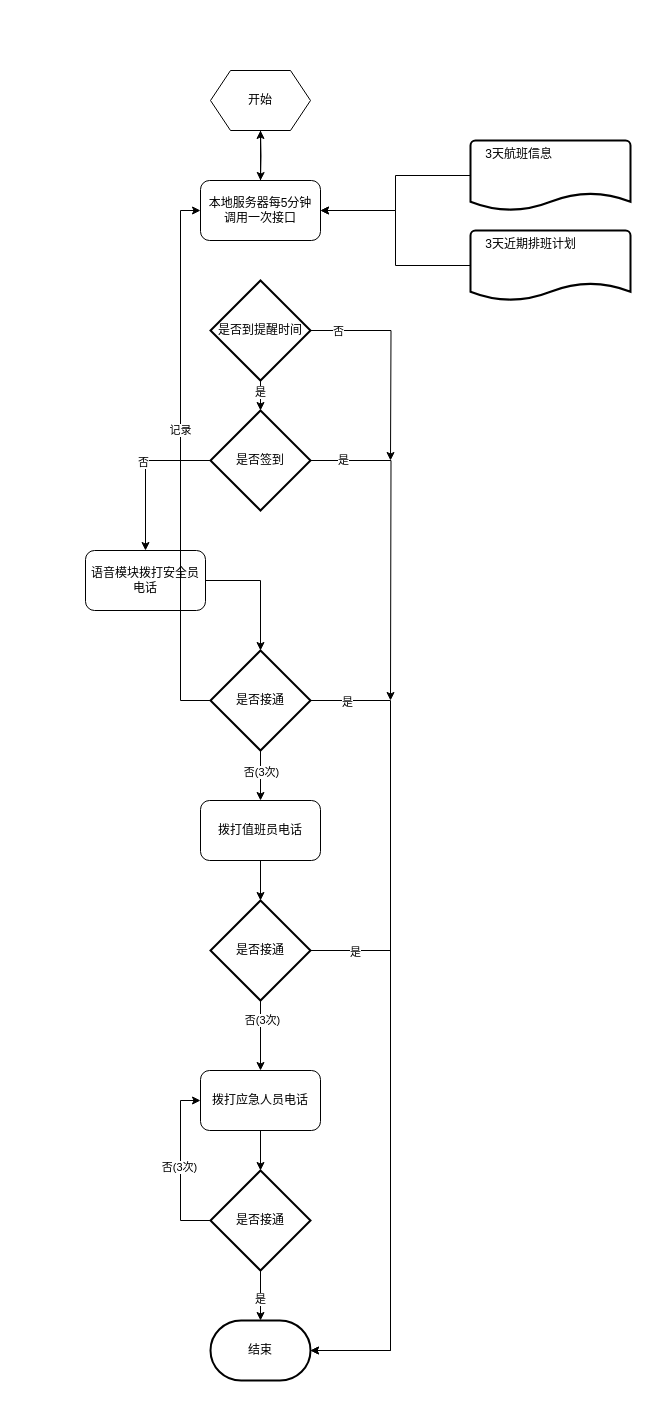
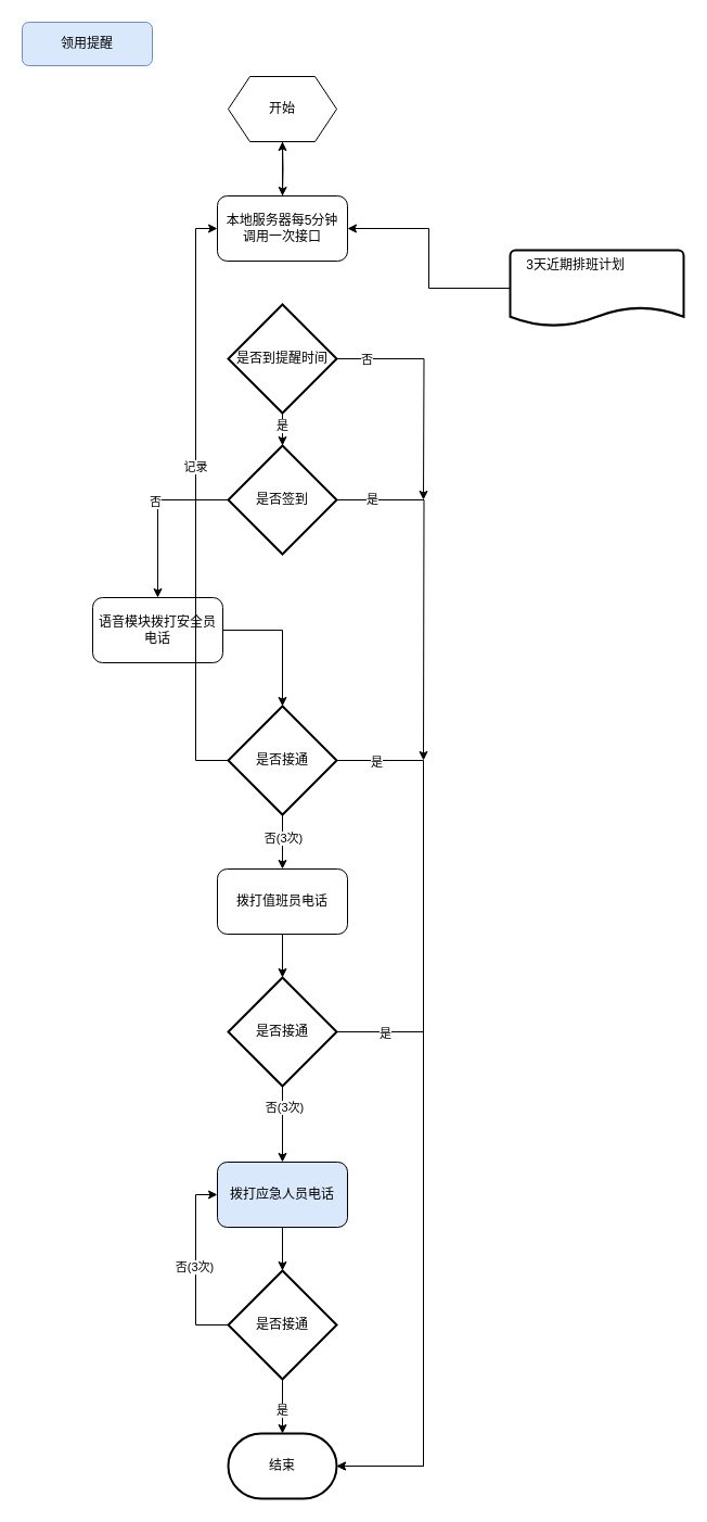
  <mxCell id="0" />
  <mxCell id="1" parent="0" />
  <mxCell id="2" style="edgeStyle=orthogonalEdgeStyle;rounded=0;orthogonalLoop=1;jettySize=auto;html=1;" edge="1" parent="1" target="5"><mxGeometry relative="1" as="geometry"><mxPoint x="260" y="130" as="sourcePoint" /></mxGeometry></mxCell>
+ <mxCell id="3" value="领用提醒" style="rounded=1;whiteSpace=wrap;html=1;fontSize=12;glass=0;strokeWidth=1;shadow=0;fillColor=#dae8fc;strokeColor=#6c8ebf;" vertex="1" parent="1"><mxGeometry y="20" width="120" height="40" as="geometry" x="20" /></mxCell>
  <mxCell id="4" value="" style="edgeStyle=orthogonalEdgeStyle;rounded=0;orthogonalLoop=1;jettySize=auto;html=1;" edge="1" parent="1" source="5" target="44"><mxGeometry relative="1" as="geometry" /></mxCell>
  <mxCell id="5" value="本地服务器每5分钟&lt;br&gt;调用一次接口" style="rounded=1;whiteSpace=wrap;html=1;" vertex="1" parent="1"><mxGeometry x="200" y="180" width="120" height="60" as="geometry" /></mxCell>
- <mxCell id="6" style="edgeStyle=orthogonalEdgeStyle;rounded=0;orthogonalLoop=1;jettySize=auto;html=1;entryX=1;entryY=0.5;entryDx=0;entryDy=0;" edge="1" parent="1" source="7" target="5"><mxGeometry relative="1" as="geometry" /></mxCell>
- <mxCell id="7" value="    3天航班信息&#10;&#10;&#10;" style="strokeWidth=2;shape=mxgraph.flowchart.document2;size=0.25;align=left;whiteSpace=wrap;labelBackgroundColor=none;labelBorderColor=none;verticalAlign=top;" vertex="1" parent="1"><mxGeometry x="470" y="140" width="160" height="70" as="geometry" /></mxCell>
  <mxCell id="8" value="" style="edgeStyle=orthogonalEdgeStyle;rounded=0;orthogonalLoop=1;jettySize=auto;html=1;" edge="1" parent="1" source="9" target="17"><mxGeometry relative="1" as="geometry" /></mxCell>
  <mxCell id="9" value="语音模块拨打安全员电话" style="rounded=1;whiteSpace=wrap;html=1;" vertex="1" parent="1"><mxGeometry x="85" y="550" width="120" height="60" as="geometry" /></mxCell>
  <mxCell id="10" style="edgeStyle=orthogonalEdgeStyle;rounded=0;orthogonalLoop=1;jettySize=auto;html=1;strokeColor=default;startArrow=none;startFill=0;" edge="1" parent="1" source="12"><mxGeometry relative="1" as="geometry"><mxPoint x="390" y="460" as="targetPoint" /></mxGeometry></mxCell>
  <mxCell id="11" value="否" style="edgeLabel;html=1;align=center;verticalAlign=middle;resizable=0;points=[];" vertex="1" connectable="0" parent="10"><mxGeometry x="-0.746" relative="1" as="geometry"><mxPoint as="offset" /></mxGeometry></mxCell>
  <mxCell id="12" value="是否到提醒时间" style="strokeWidth=2;html=1;shape=mxgraph.flowchart.decision;whiteSpace=wrap;" vertex="1" parent="1"><mxGeometry x="210" y="280" width="100" height="100" as="geometry" /></mxCell>
  <mxCell id="13" style="edgeStyle=orthogonalEdgeStyle;rounded=0;orthogonalLoop=1;jettySize=auto;html=1;entryX=0;entryY=0.5;entryDx=0;entryDy=0;" edge="1" parent="1" source="17" target="5"><mxGeometry relative="1" as="geometry"><Array as="points"><mxPoint x="180" y="700" /><mxPoint x="180" y="210" /></Array></mxGeometry></mxCell>
  <mxCell id="14" value="记录" style="edgeLabel;html=1;align=center;verticalAlign=middle;resizable=0;points=[];" vertex="1" connectable="0" parent="13"><mxGeometry x="0.114" y="1" relative="1" as="geometry"><mxPoint as="offset" /></mxGeometry></mxCell>
  <mxCell id="15" value="" style="edgeStyle=orthogonalEdgeStyle;rounded=0;orthogonalLoop=1;jettySize=auto;html=1;" edge="1" parent="1" source="17" target="19"><mxGeometry relative="1" as="geometry" /></mxCell>
  <mxCell id="16" value="否(3次)" style="edgeLabel;html=1;align=center;verticalAlign=middle;resizable=0;points=[];" vertex="1" connectable="0" parent="15"><mxGeometry x="-0.16" relative="1" as="geometry"><mxPoint as="offset" /></mxGeometry></mxCell>
  <mxCell id="17" value="是否接通" style="strokeWidth=2;html=1;shape=mxgraph.flowchart.decision;whiteSpace=wrap;" vertex="1" parent="1"><mxGeometry x="210" y="650" width="100" height="100" as="geometry" /></mxCell>
  <mxCell id="18" value="" style="edgeStyle=orthogonalEdgeStyle;rounded=0;orthogonalLoop=1;jettySize=auto;html=1;" edge="1" parent="1" source="19" target="24"><mxGeometry relative="1" as="geometry" /></mxCell>
  <mxCell id="19" value="拨打值班员电话" style="rounded=1;whiteSpace=wrap;html=1;" vertex="1" parent="1"><mxGeometry x="200" y="800" width="120" height="60" as="geometry" /></mxCell>
  <mxCell id="20" value="" style="edgeStyle=orthogonalEdgeStyle;rounded=0;orthogonalLoop=1;jettySize=auto;html=1;" edge="1" parent="1" source="24" target="26"><mxGeometry relative="1" as="geometry" /></mxCell>
  <mxCell id="21" value="否(3次)" style="edgeLabel;html=1;align=center;verticalAlign=middle;resizable=0;points=[];" vertex="1" connectable="0" parent="20"><mxGeometry x="-0.45" y="1" relative="1" as="geometry"><mxPoint as="offset" /></mxGeometry></mxCell>
  <mxCell id="22" style="edgeStyle=orthogonalEdgeStyle;rounded=0;orthogonalLoop=1;jettySize=auto;html=1;entryX=1;entryY=0.5;entryDx=0;entryDy=0;entryPerimeter=0;" edge="1" parent="1" source="24" target="32"><mxGeometry relative="1" as="geometry"><mxPoint x="390" y="1230" as="targetPoint" /><Array as="points"><mxPoint x="390" y="950" /><mxPoint x="390" y="1350" /></Array></mxGeometry></mxCell>
  <mxCell id="23" value="是" style="edgeLabel;html=1;align=center;verticalAlign=middle;resizable=0;points=[];" vertex="1" connectable="0" parent="22"><mxGeometry x="-0.844" y="-1" relative="1" as="geometry"><mxPoint as="offset" /></mxGeometry></mxCell>
  <mxCell id="24" value="是否接通" style="strokeWidth=2;html=1;shape=mxgraph.flowchart.decision;whiteSpace=wrap;" vertex="1" parent="1"><mxGeometry x="210" y="900" width="100" height="100" as="geometry" /></mxCell>
  <mxCell id="25" value="" style="edgeStyle=orthogonalEdgeStyle;rounded=0;orthogonalLoop=1;jettySize=auto;html=1;" edge="1" parent="1" source="26" target="31"><mxGeometry relative="1" as="geometry" /></mxCell>
- <mxCell id="26" value="拨打应急人员电话" style="rounded=1;whiteSpace=wrap;html=1;" vertex="1" parent="1"><mxGeometry x="200" y="1070" width="120" height="60" as="geometry" /></mxCell>
+ <mxCell id="26" value="拨打应急人员电话" style="rounded=1;whiteSpace=wrap;html=1;fillColor=#dae8fc;" vertex="1" parent="1"><mxGeometry x="200" y="1070" width="120" height="60" as="geometry" /></mxCell>
  <mxCell id="27" style="edgeStyle=orthogonalEdgeStyle;rounded=0;orthogonalLoop=1;jettySize=auto;html=1;entryX=0;entryY=0.5;entryDx=0;entryDy=0;exitX=0;exitY=0.5;exitDx=0;exitDy=0;exitPerimeter=0;" edge="1" parent="1" source="31" target="26"><mxGeometry relative="1" as="geometry"><mxPoint x="200" y="1220" as="sourcePoint" /></mxGeometry></mxCell>
  <mxCell id="28" value="否(3次)" style="edgeLabel;html=1;align=center;verticalAlign=middle;resizable=0;points=[];" vertex="1" connectable="0" parent="27"><mxGeometry x="-0.012" y="2" relative="1" as="geometry"><mxPoint as="offset" /></mxGeometry></mxCell>
  <mxCell id="29" value="" style="edgeStyle=orthogonalEdgeStyle;rounded=0;orthogonalLoop=1;jettySize=auto;html=1;" edge="1" parent="1" source="31" target="32"><mxGeometry relative="1" as="geometry" /></mxCell>
  <mxCell id="30" value="是" style="edgeLabel;html=1;align=center;verticalAlign=middle;resizable=0;points=[];" vertex="1" connectable="0" parent="29"><mxGeometry x="0.12" y="-1" relative="1" as="geometry"><mxPoint as="offset" /></mxGeometry></mxCell>
  <mxCell id="31" value="是否接通" style="strokeWidth=2;html=1;shape=mxgraph.flowchart.decision;whiteSpace=wrap;" vertex="1" parent="1"><mxGeometry x="210" y="1170" width="100" height="100" as="geometry" /></mxCell>
  <mxCell id="32" value="结束" style="strokeWidth=2;html=1;shape=mxgraph.flowchart.terminator;whiteSpace=wrap;" vertex="1" parent="1"><mxGeometry x="210" y="1320" width="100" height="60" as="geometry" /></mxCell>
  <mxCell id="33" style="edgeStyle=orthogonalEdgeStyle;rounded=0;orthogonalLoop=1;jettySize=auto;html=1;entryX=1;entryY=0.5;entryDx=0;entryDy=0;entryPerimeter=0;" edge="1" parent="1" source="17" target="32"><mxGeometry relative="1" as="geometry"><Array as="points"><mxPoint x="390" y="700" /><mxPoint x="390" y="1350" /></Array></mxGeometry></mxCell>
  <mxCell id="34" value="是" style="edgeLabel;html=1;align=center;verticalAlign=middle;resizable=0;points=[];" vertex="1" connectable="0" parent="33"><mxGeometry x="-0.912" y="-1" relative="1" as="geometry"><mxPoint as="offset" /></mxGeometry></mxCell>
  <mxCell id="35" style="edgeStyle=orthogonalEdgeStyle;rounded=0;orthogonalLoop=1;jettySize=auto;html=1;entryX=1;entryY=0.5;entryDx=0;entryDy=0;" edge="1" parent="1" source="36" target="5"><mxGeometry relative="1" as="geometry" /></mxCell>
  <mxCell id="36" value="&lt;span style=&quot;&quot;&gt;&lt;span style=&quot;&quot;&gt;&amp;nbsp;&amp;nbsp;&amp;nbsp;&amp;nbsp;&lt;/span&gt;&lt;/span&gt;3天近期排班计划&lt;br&gt;" style="strokeWidth=2;html=1;shape=mxgraph.flowchart.document2;whiteSpace=wrap;size=0.25;verticalAlign=top;align=left;" vertex="1" parent="1"><mxGeometry x="470" y="230" width="160" height="70" as="geometry" /></mxCell>
  <mxCell id="37" value="" style="edgeStyle=orthogonalEdgeStyle;rounded=0;orthogonalLoop=1;jettySize=auto;html=1;" edge="1" parent="1" source="41" target="9"><mxGeometry relative="1" as="geometry" /></mxCell>
  <mxCell id="38" value="否" style="edgeLabel;html=1;align=center;verticalAlign=middle;resizable=0;points=[];" vertex="1" connectable="0" parent="37"><mxGeometry x="-0.15" y="-3" relative="1" as="geometry"><mxPoint as="offset" /></mxGeometry></mxCell>
  <mxCell id="39" style="rounded=0;orthogonalLoop=1;jettySize=auto;html=1;edgeStyle=orthogonalEdgeStyle;" edge="1" parent="1" source="41"><mxGeometry relative="1" as="geometry"><mxPoint x="390" y="700" as="targetPoint" /></mxGeometry></mxCell>
  <mxCell id="40" value="是" style="edgeLabel;html=1;align=center;verticalAlign=middle;resizable=0;points=[];" vertex="1" connectable="0" parent="39"><mxGeometry x="-0.8" y="1" relative="1" as="geometry"><mxPoint as="offset" /></mxGeometry></mxCell>
  <mxCell id="41" value="是否签到" style="strokeWidth=2;html=1;shape=mxgraph.flowchart.decision;whiteSpace=wrap;" vertex="1" parent="1"><mxGeometry x="210" y="410" width="100" height="100" as="geometry" /></mxCell>
  <mxCell id="42" style="edgeStyle=orthogonalEdgeStyle;rounded=0;orthogonalLoop=1;jettySize=auto;html=1;exitX=0.5;exitY=1;exitDx=0;exitDy=0;exitPerimeter=0;entryX=0.5;entryY=0;entryDx=0;entryDy=0;entryPerimeter=0;" edge="1" parent="1" source="12" target="41"><mxGeometry relative="1" as="geometry" /></mxCell>
  <mxCell id="43" value="是" style="edgeLabel;html=1;align=center;verticalAlign=middle;resizable=0;points=[];" vertex="1" connectable="0" parent="42"><mxGeometry x="-0.25" y="-1" relative="1" as="geometry"><mxPoint as="offset" /></mxGeometry></mxCell>
  <mxCell id="44" value="开始" style="shape=hexagon;perimeter=hexagonPerimeter2;whiteSpace=wrap;html=1;fixedSize=1;" vertex="1" parent="1"><mxGeometry x="210" y="70" width="100" height="60" as="geometry" /></mxCell>
